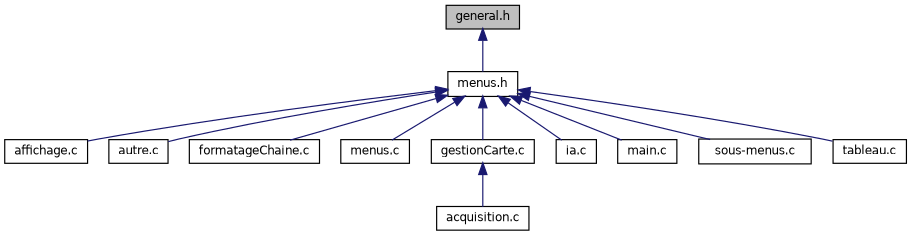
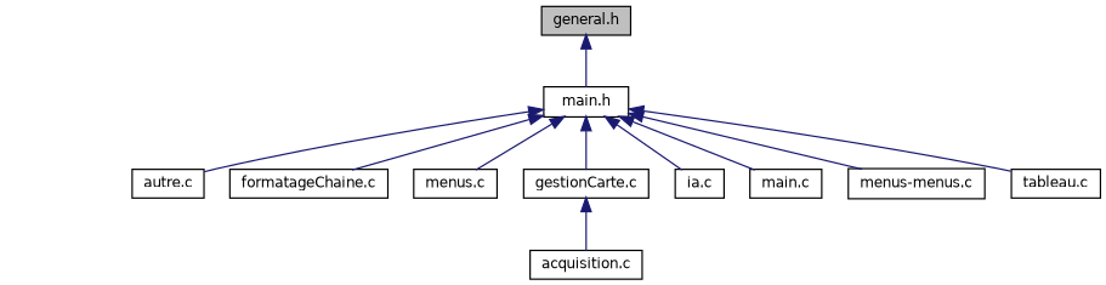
  digraph {
    node [color=black fillcolor=white fontname=Helvetica fontsize=10 shape=record style=filled]
    edge [color=midnightblue dir=back fontname=Helvetica fontsize=10 labelfontname=Helvetica labelfontsize=10 style=solid]
    n1 [fillcolor=grey75 fontcolor=black height=0.2 label="general.h" width=0.4]
-   n2 [height=0.2 label="menus.h" width=0.4]
-   n3 [height=0.2 label="affichage.c" width=0.4]
+   n2 [height=0.2 label="main.h" width=0.4]
    n4 [height=0.2 label="autre.c" width=0.4]
    n5 [height=0.2 label="formatageChaine.c" width=0.4]
    n6 [height=0.2 label="menus.c" width=0.4]
    n7 [height=0.2 label="gestionCarte.c" width=0.4]
    n8 [height=0.2 label="ia.c" width=0.4]
    n9 [height=0.2 label="main.c" width=0.4]
-   n10 [height=0.2 label="sous-menus.c" width=0.4]
+   n10 [height=0.2 label="menus-menus.c" width=0.4]
    n11 [height=0.2 label="tableau.c" width=0.4]
    n12 [height=0.2 label="acquisition.c" width=0.4]
    n1 -> n2
-   n2 -> n3
    n2 -> n4
    n2 -> n5
    n2 -> n6
    n2 -> n7
    n2 -> n8
    n2 -> n9
    n2 -> n10
    n2 -> n11
    n7 -> n12
  }
